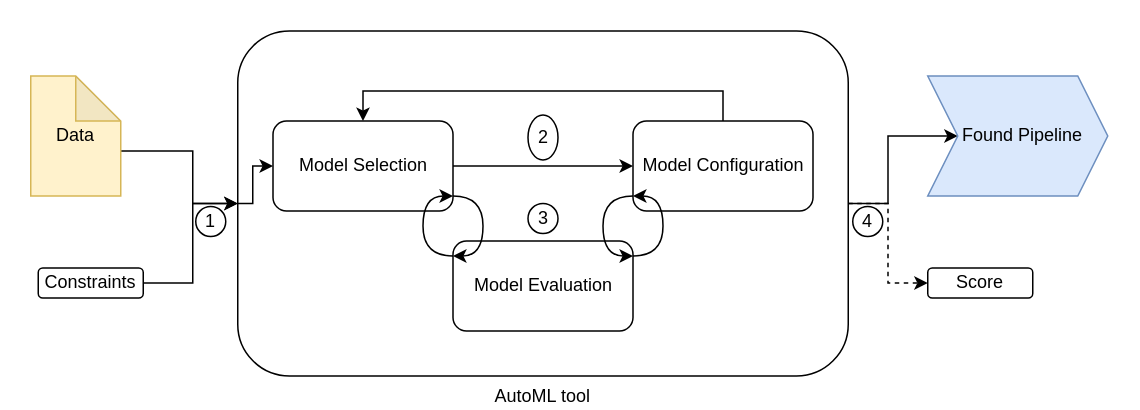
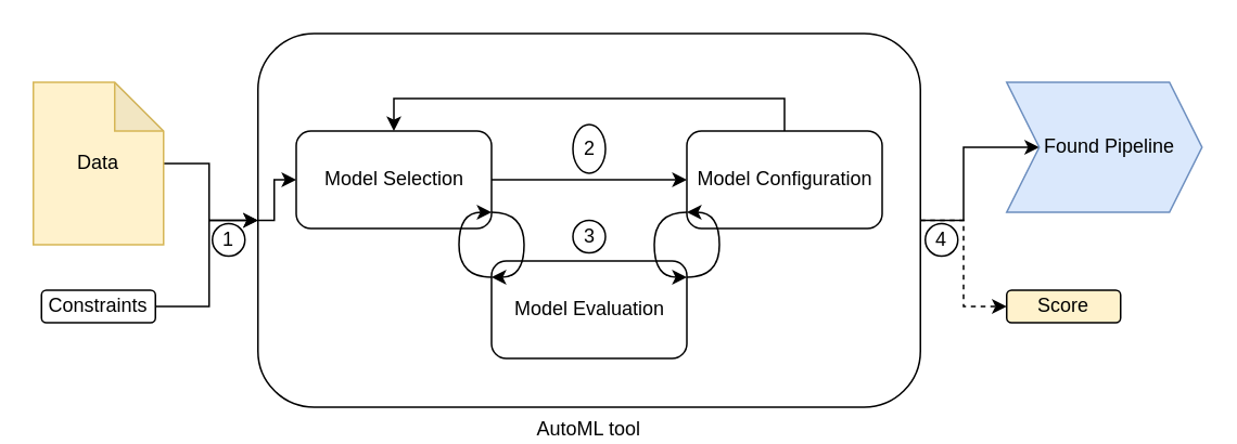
  <mxCell id="0" />
  <mxCell id="1" parent="0" />
  <mxCell id="2" style="edgeStyle=orthogonalEdgeStyle;rounded=0;orthogonalLoop=1;jettySize=auto;html=1;" edge="1" parent="1" source="4" target="20"><mxGeometry relative="1" as="geometry" /></mxCell>
  <mxCell id="3" style="edgeStyle=orthogonalEdgeStyle;rounded=0;orthogonalLoop=1;jettySize=auto;html=1;entryX=0;entryY=0.5;entryDx=0;entryDy=0;dashed=1;" edge="1" parent="1" source="4" target="19"><mxGeometry relative="1" as="geometry" /></mxCell>
  <mxCell id="4" value="AutoML tool" style="rounded=1;whiteSpace=wrap;html=1;labelPosition=center;verticalLabelPosition=bottom;align=center;verticalAlign=top;" vertex="1" parent="1"><mxGeometry x="158" y="20" width="407" height="230" as="geometry" /></mxCell>
  <mxCell id="5" style="edgeStyle=orthogonalEdgeStyle;rounded=0;orthogonalLoop=1;jettySize=auto;html=1;entryX=0;entryY=0.5;entryDx=0;entryDy=0;" edge="1" parent="1" source="6" target="8"><mxGeometry relative="1" as="geometry" /></mxCell>
  <mxCell id="6" value="Model Selection" style="rounded=1;whiteSpace=wrap;html=1;" vertex="1" parent="1"><mxGeometry x="181.5" y="80" width="120" height="60" as="geometry" /></mxCell>
  <mxCell id="7" style="edgeStyle=orthogonalEdgeStyle;rounded=0;orthogonalLoop=1;jettySize=auto;html=1;exitX=0.5;exitY=0;exitDx=0;exitDy=0;entryX=0.5;entryY=0;entryDx=0;entryDy=0;" edge="1" parent="1" source="8" target="6"><mxGeometry relative="1" as="geometry" /></mxCell>
  <mxCell id="8" value="Model Configuration" style="rounded=1;whiteSpace=wrap;html=1;" vertex="1" parent="1"><mxGeometry x="421.5" y="80" width="120" height="60" as="geometry" /></mxCell>
  <mxCell id="9" value="Model Evaluation" style="rounded=1;whiteSpace=wrap;html=1;" vertex="1" parent="1"><mxGeometry x="301.5" y="160" width="120" height="60" as="geometry" /></mxCell>
  <mxCell id="10" style="edgeStyle=orthogonalEdgeStyle;rounded=0;orthogonalLoop=1;jettySize=auto;html=1;exitX=0;exitY=0.5;exitDx=0;exitDy=0;entryX=0;entryY=0.5;entryDx=0;entryDy=0;" edge="1" parent="1" source="4" target="6"><mxGeometry relative="1" as="geometry"><Array as="points"><mxPoint x="168" y="135" /><mxPoint x="168" y="110" /></Array></mxGeometry></mxCell>
  <mxCell id="11" value="" style="curved=1;endArrow=classic;html=1;" edge="1" parent="1"><mxGeometry width="50" height="50" relative="1" as="geometry"><mxPoint x="301.5" y="170" as="sourcePoint" /><mxPoint x="301.5" y="130" as="targetPoint" /><Array as="points"><mxPoint x="281.5" y="170" /><mxPoint x="281.5" y="130" /></Array></mxGeometry></mxCell>
  <mxCell id="12" value="" style="curved=1;endArrow=classic;html=1;" edge="1" parent="1"><mxGeometry width="50" height="50" relative="1" as="geometry"><mxPoint x="301.5" y="130" as="sourcePoint" /><mxPoint x="301.5" y="170" as="targetPoint" /><Array as="points"><mxPoint x="321.5" y="130" /><mxPoint x="321.5" y="170" /></Array></mxGeometry></mxCell>
  <mxCell id="13" value="" style="curved=1;endArrow=classic;html=1;" edge="1" parent="1"><mxGeometry width="50" height="50" relative="1" as="geometry"><mxPoint x="421.5" y="170" as="sourcePoint" /><mxPoint x="421.5" y="130" as="targetPoint" /><Array as="points"><mxPoint x="441.5" y="170" /><mxPoint x="441.5" y="130" /></Array></mxGeometry></mxCell>
  <mxCell id="14" value="" style="curved=1;endArrow=classic;html=1;" edge="1" parent="1"><mxGeometry width="50" height="50" relative="1" as="geometry"><mxPoint x="421.5" y="130" as="sourcePoint" /><mxPoint x="421.5" y="170" as="targetPoint" /><Array as="points"><mxPoint x="401.5" y="130" /><mxPoint x="401.5" y="170" /></Array></mxGeometry></mxCell>
  <mxCell id="15" style="edgeStyle=orthogonalEdgeStyle;rounded=0;orthogonalLoop=1;jettySize=auto;html=1;entryX=0;entryY=0.5;entryDx=0;entryDy=0;" edge="1" parent="1" source="16" target="4"><mxGeometry relative="1" as="geometry"><Array as="points"><mxPoint x="128" y="188" /><mxPoint x="128" y="135" /></Array></mxGeometry></mxCell>
  <mxCell id="16" value="Constraints" style="rounded=1;whiteSpace=wrap;html=1;" vertex="1" parent="1"><mxGeometry x="25" y="178" width="70" height="20" as="geometry" /></mxCell>
  <mxCell id="17" style="edgeStyle=orthogonalEdgeStyle;rounded=0;orthogonalLoop=1;jettySize=auto;html=1;entryX=0;entryY=0.5;entryDx=0;entryDy=0;" edge="1" parent="1" source="18" target="4"><mxGeometry relative="1" as="geometry"><Array as="points"><mxPoint x="128" y="100" /><mxPoint x="128" y="135" /></Array></mxGeometry></mxCell>
- <mxCell id="18" value="Data" style="shape=note;whiteSpace=wrap;html=1;backgroundOutline=1;darkOpacity=0.05;fillColor=#fff2cc;strokeColor=#d6b656;" vertex="1" parent="1"><mxGeometry x="20" y="50" width="60" height="80" as="geometry" /></mxCell>
- <mxCell id="19" value="Score" style="rounded=1;whiteSpace=wrap;html=1;" vertex="1" parent="1"><mxGeometry x="618" y="178" width="70" height="20" as="geometry" /></mxCell>
+ <mxCell id="18" value="Data" style="shape=note;whiteSpace=wrap;html=1;backgroundOutline=1;darkOpacity=0.05;fillColor=#fff2cc;strokeColor=#d6b656;" vertex="1" parent="1"><mxGeometry x="20" y="50" width="80" height="100" as="geometry" /></mxCell>
+ <mxCell id="19" value="Score" style="rounded=1;whiteSpace=wrap;html=1;fillColor=#fff2cc;" vertex="1" parent="1"><mxGeometry x="618" y="178" width="70" height="20" as="geometry" /></mxCell>
  <mxCell id="20" value="&amp;nbsp; Found Pipeline" style="shape=step;perimeter=stepPerimeter;whiteSpace=wrap;html=1;fixedSize=1;fillColor=#dae8fc;strokeColor=#6c8ebf;" vertex="1" parent="1"><mxGeometry x="618" y="50" width="120" height="80" as="geometry" /></mxCell>
  <mxCell id="21" value="1" style="ellipse;whiteSpace=wrap;html=1;aspect=fixed;" vertex="1" parent="1"><mxGeometry x="130" y="137" width="20" height="20" as="geometry" /></mxCell>
  <mxCell id="22" value="2" style="ellipse;whiteSpace=wrap;html=1;aspect=fixed;" vertex="1" parent="1"><mxGeometry x="351.5" y="76" width="20" height="30" as="geometry" /></mxCell>
  <mxCell id="23" value="3" style="ellipse;whiteSpace=wrap;html=1;aspect=fixed;" vertex="1" parent="1"><mxGeometry x="351.5" y="135" width="20" height="20" as="geometry" /></mxCell>
  <mxCell id="24" value="4" style="ellipse;whiteSpace=wrap;html=1;aspect=fixed;" vertex="1" parent="1"><mxGeometry x="568" y="137" width="20" height="20" as="geometry" /></mxCell>
